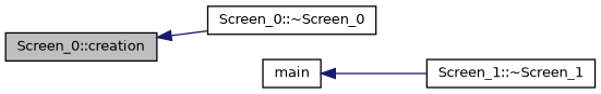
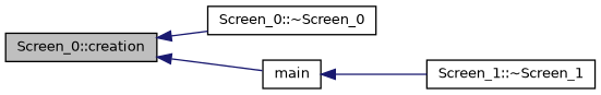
  digraph {
    fontname="DejaVu Sans"
    rankdir=LR
    node [color=black fillcolor=white fontname="DejaVu Sans" fontsize=10 shape=record style=filled]
    edge [color=midnightblue dir=back fontname="DejaVu Sans" fontsize=10 labelfontname=Helvetica labelfontsize=10 style=solid]
    n1 [fillcolor=grey75 fontcolor=black height=0.2 label="Screen_0::creation" width=0.4]
    n2 [height=0.2 label="Screen_0::~Screen_0" width=0.4]
    n3 [height=0.2 label=main width=0.4]
    n4 [height=0.2 label="Screen_1::~Screen_1" width=0.4]
    n1 -> n2
+   n1 -> n3
    n3 -> n4
  }
